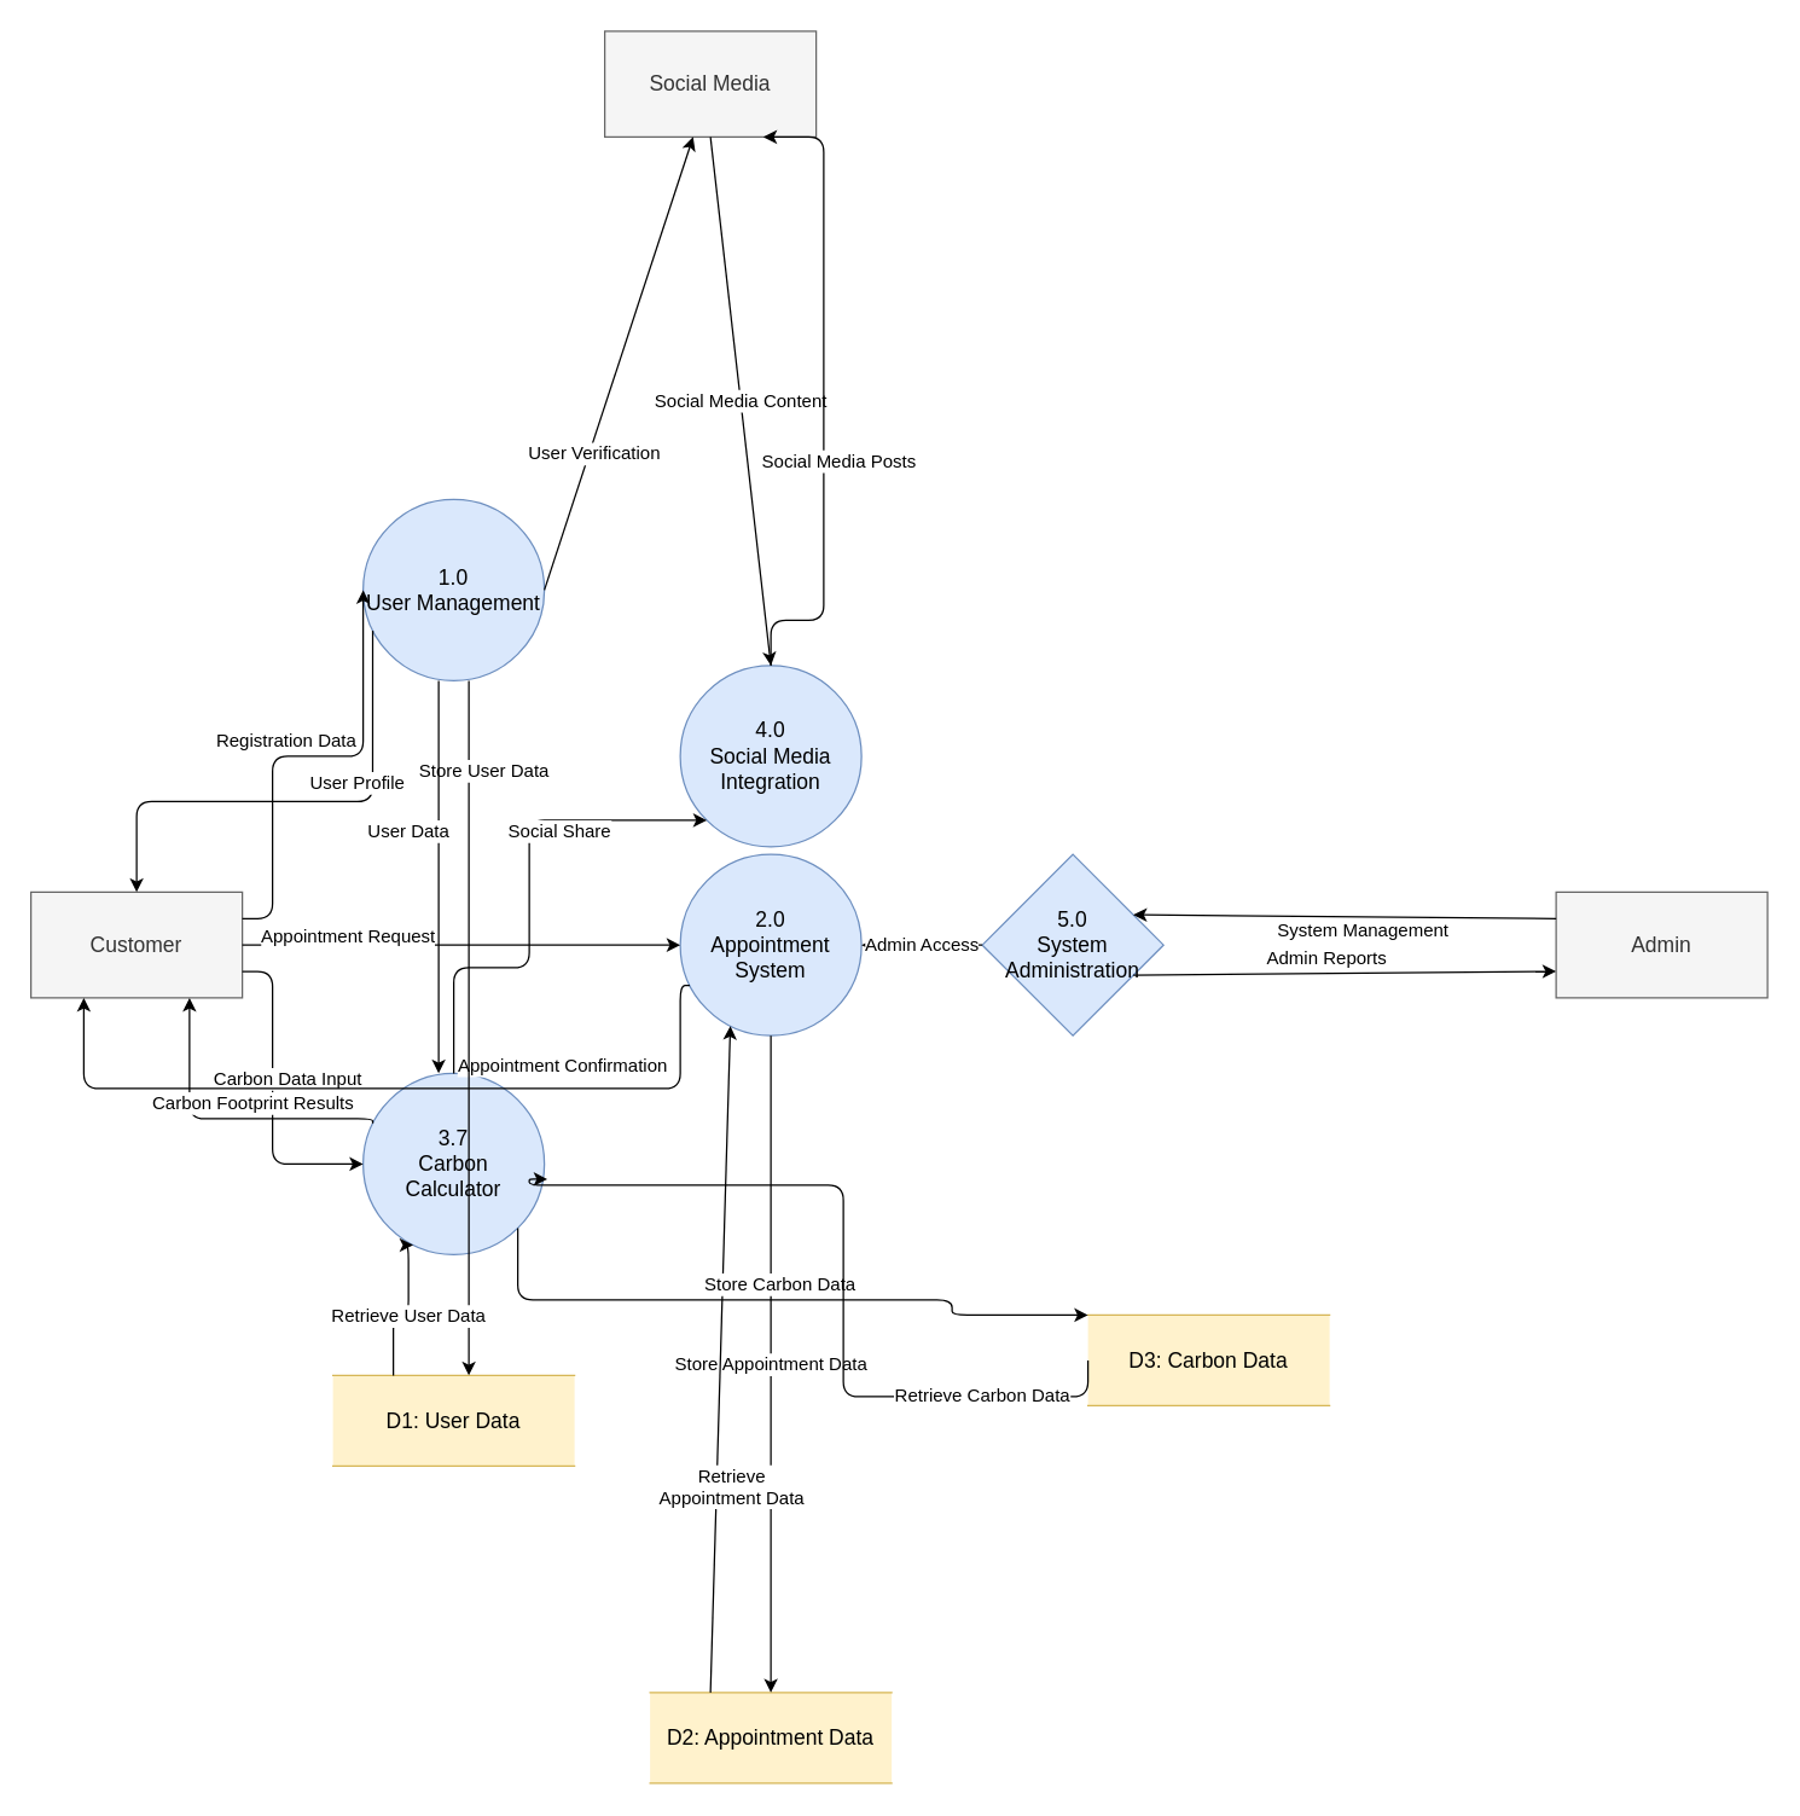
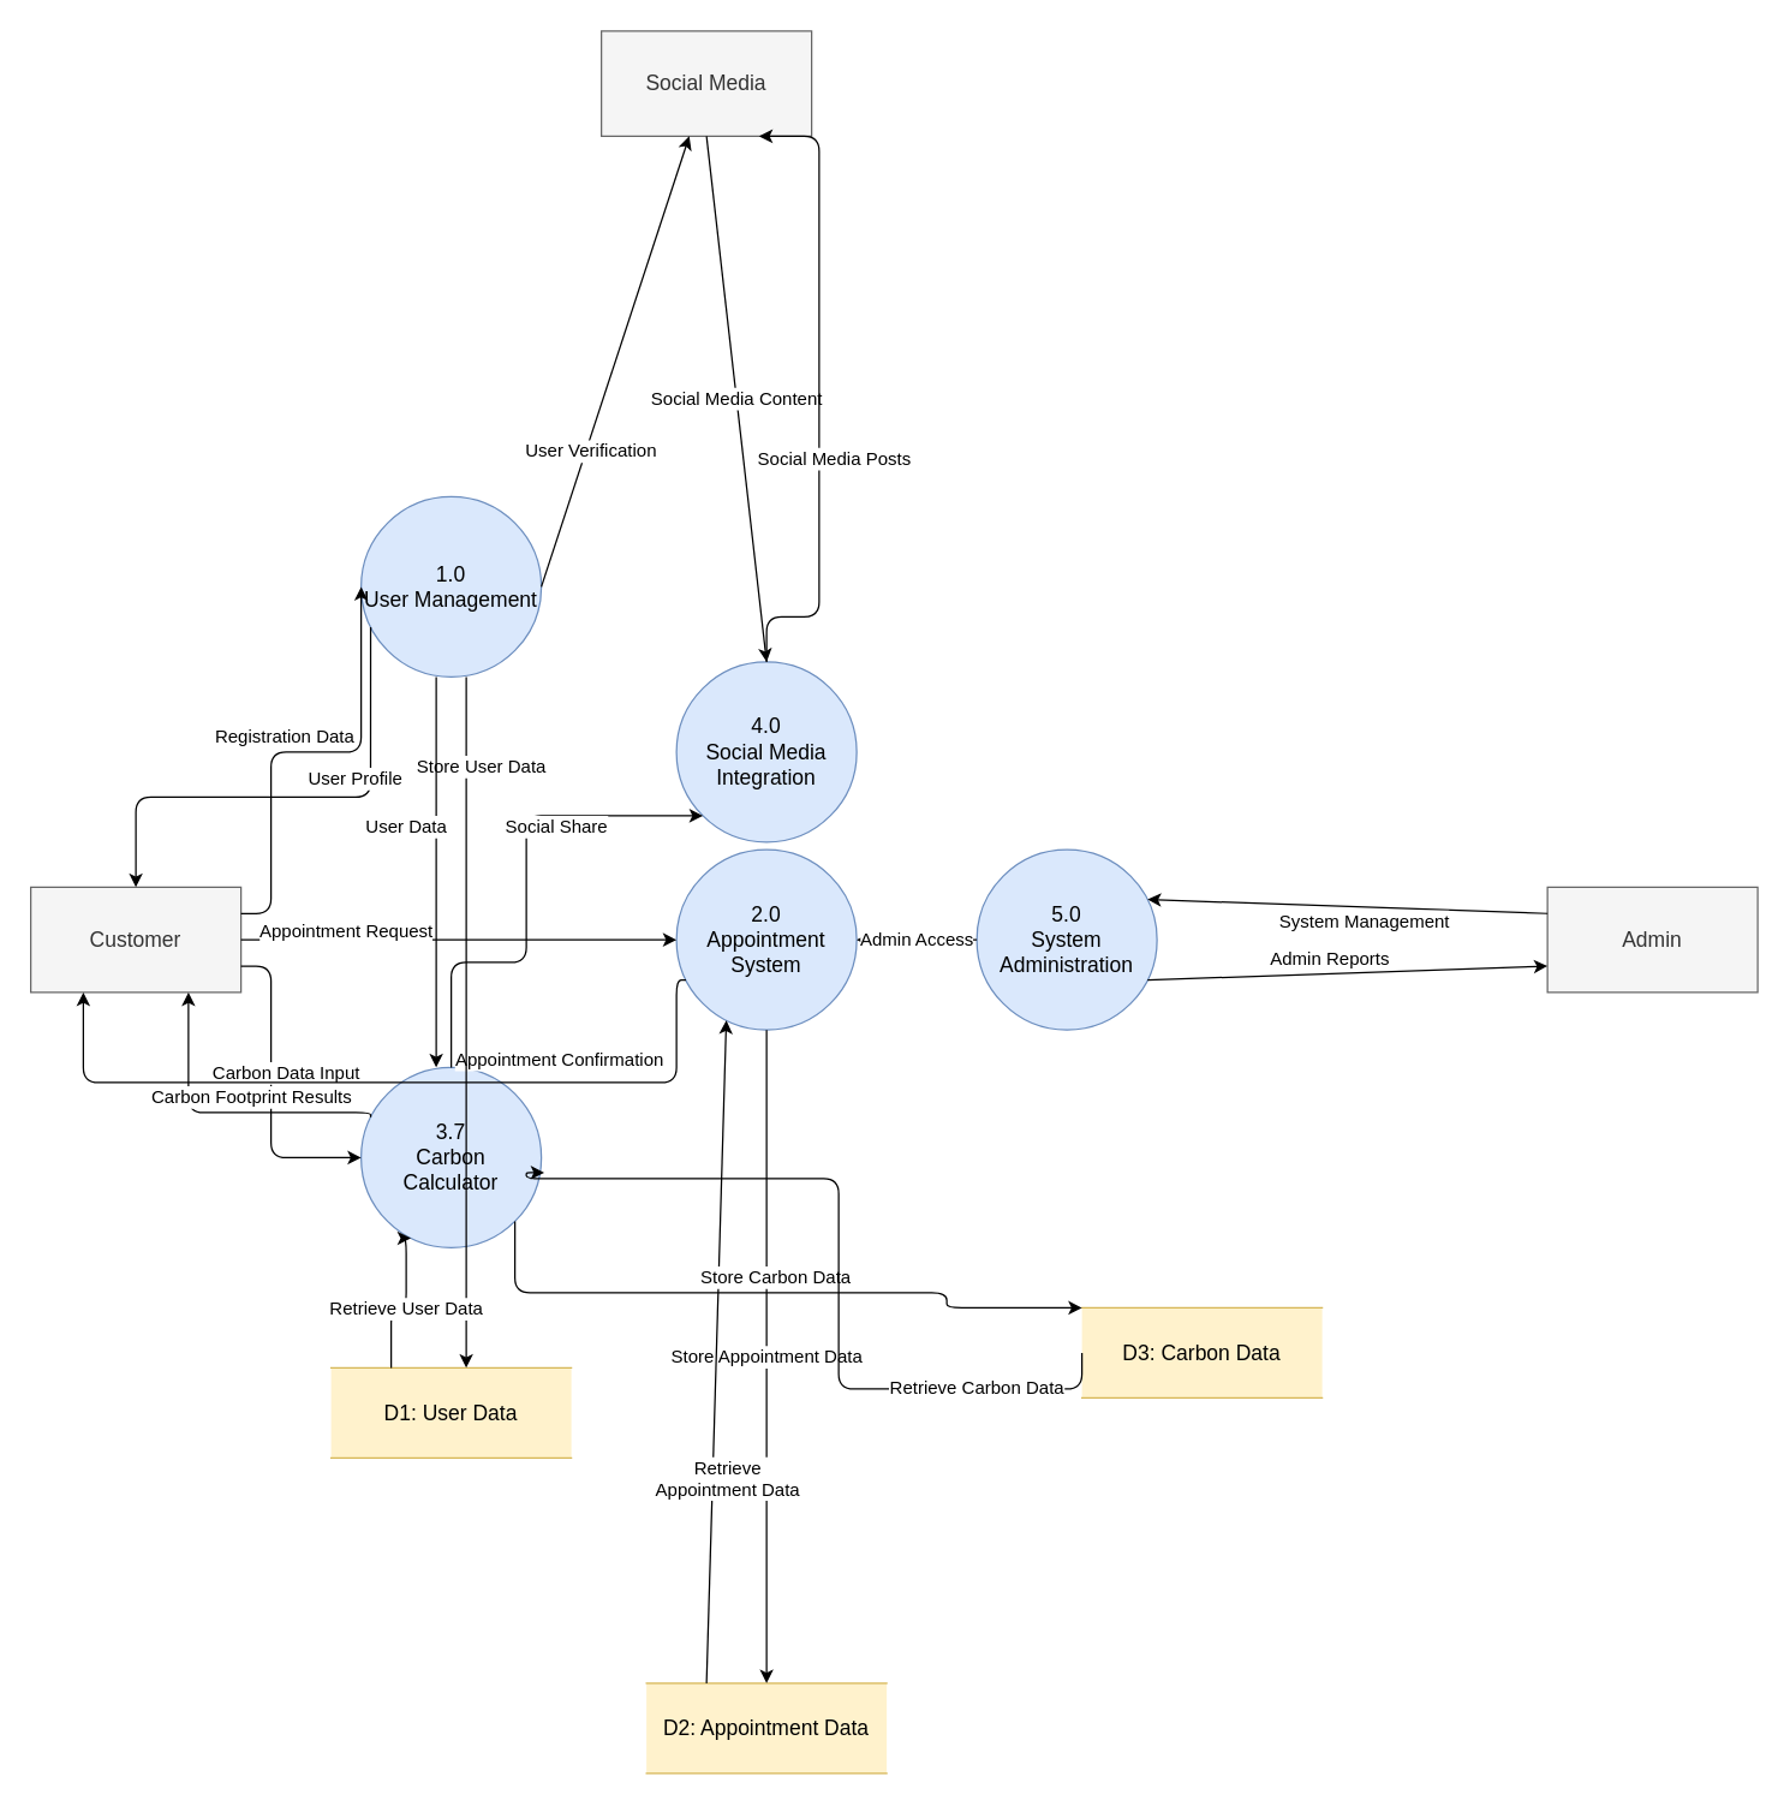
  <mxCell id="0" />
  <mxCell id="1" parent="0" />
  <mxCell id="2" value="Customer" style="rounded=0;whiteSpace=wrap;html=1;fontSize=14;fillColor=#f5f5f5;strokeColor=#666666;fontColor=#333333;" vertex="1" parent="1"><mxGeometry x="20" y="590" width="140" height="70" as="geometry" /></mxCell>
  <mxCell id="3" value="Admin" style="rounded=0;whiteSpace=wrap;html=1;fontSize=14;fillColor=#f5f5f5;strokeColor=#666666;fontColor=#333333;" vertex="1" parent="1"><mxGeometry x="1030" y="590" width="140" height="70" as="geometry" /></mxCell>
  <mxCell id="4" value="Social Media" style="rounded=0;whiteSpace=wrap;html=1;fontSize=14;fillColor=#f5f5f5;strokeColor=#666666;fontColor=#333333;" vertex="1" parent="1"><mxGeometry x="400" y="20" width="140" height="70" as="geometry" /></mxCell>
  <mxCell id="5" value="1.0&#10;User Management" style="ellipse;whiteSpace=wrap;html=1;aspect=fixed;fontSize=14;fillColor=#dae8fc;strokeColor=#6c8ebf;" vertex="1" parent="1"><mxGeometry x="240" y="330" width="120" height="120" as="geometry" /></mxCell>
  <mxCell id="6" value="2.0&#10;Appointment&#10;System" style="ellipse;whiteSpace=wrap;html=1;aspect=fixed;fontSize=14;fillColor=#dae8fc;strokeColor=#6c8ebf;" vertex="1" parent="1"><mxGeometry x="450" y="565" width="120" height="120" as="geometry" /></mxCell>
  <mxCell id="7" value="3.7&#10;Carbon&#10;Calculator" style="ellipse;whiteSpace=wrap;html=1;aspect=fixed;fontSize=14;fillColor=#dae8fc;strokeColor=#6c8ebf;" vertex="1" parent="1"><mxGeometry x="240" y="710" width="120" height="120" as="geometry" /></mxCell>
  <mxCell id="8" value="4.0&#10;Social Media&#10;Integration" style="ellipse;whiteSpace=wrap;html=1;aspect=fixed;fontSize=14;fillColor=#dae8fc;strokeColor=#6c8ebf;" vertex="1" parent="1"><mxGeometry x="450" y="440" width="120" height="120" as="geometry" /></mxCell>
- <mxCell id="9" value="5.0&#10;System&#10;Administration" style="rhombus;whiteSpace=wrap;html=1;aspect=fixed;fontSize=14;fillColor=#dae8fc;strokeColor=#6c8ebf;" vertex="1" parent="1"><mxGeometry x="650" y="565" width="120" height="120" as="geometry" /></mxCell>
+ <mxCell id="9" value="5.0&#10;System&#10;Administration" style="ellipse;whiteSpace=wrap;html=1;aspect=fixed;fontSize=14;fillColor=#dae8fc;strokeColor=#6c8ebf;" vertex="1" parent="1"><mxGeometry x="650" y="565" width="120" height="120" as="geometry" /></mxCell>
  <mxCell id="10" value="D1: User Data" style="shape=partialRectangle;whiteSpace=wrap;html=1;left=0;right=0;fillColor=#fff2cc;strokeColor=#d6b656;fontSize=14;" vertex="1" parent="1"><mxGeometry x="220" y="910" width="160" height="60" as="geometry" /></mxCell>
  <mxCell id="11" value="D2: Appointment Data" style="shape=partialRectangle;whiteSpace=wrap;html=1;left=0;right=0;fillColor=#fff2cc;strokeColor=#d6b656;fontSize=14;" vertex="1" parent="1"><mxGeometry x="430" y="1120" width="160" height="60" as="geometry" /></mxCell>
  <mxCell id="12" value="D3: Carbon Data" style="shape=partialRectangle;whiteSpace=wrap;html=1;left=0;right=0;fillColor=#fff2cc;strokeColor=#d6b656;fontSize=14;" vertex="1" parent="1"><mxGeometry x="720" y="870" width="160" height="60" as="geometry" /></mxCell>
  <mxCell id="13" value="Registration Data" style="endArrow=classic;html=1;fontSize=12;exitX=1;exitY=0.25;exitDx=0;exitDy=0;entryX=0;entryY=0.5;entryDx=0;entryDy=0;edgeStyle=orthogonalEdgeStyle;" edge="1" parent="1" source="2" target="5"><mxGeometry x="-0.084" y="10" width="50" height="50" relative="1" as="geometry"><mxPoint x="160" y="607.5" as="sourcePoint" /><mxPoint x="210" y="500" as="targetPoint" /><Array as="points"><mxPoint x="180" y="608" /><mxPoint x="180" y="500" /></Array><mxPoint as="offset" /></mxGeometry></mxCell>
  <mxCell id="14" value="Appointment Request" style="endArrow=classic;html=1;fontSize=12;exitX=1;exitY=0.5;exitDx=0;exitDy=0;entryX=0;entryY=0.5;entryDx=0;entryDy=0;" edge="1" parent="1" source="2" target="6"><mxGeometry x="-0.517" y="5" width="50" height="50" relative="1" as="geometry"><mxPoint x="160" y="625" as="sourcePoint" /><mxPoint x="440" y="625" as="targetPoint" /><mxPoint as="offset" /></mxGeometry></mxCell>
  <mxCell id="15" value="Carbon Data Input" style="endArrow=classic;html=1;fontSize=12;exitX=1;exitY=0.75;exitDx=0;exitDy=0;entryX=0;entryY=0.5;entryDx=0;entryDy=0;edgeStyle=orthogonalEdgeStyle;" edge="1" parent="1" source="2" target="7"><mxGeometry x="-0.126" y="10" width="50" height="50" relative="1" as="geometry"><mxPoint x="160" y="642.5" as="sourcePoint" /><mxPoint x="240" y="750" as="targetPoint" /><Array as="points"><mxPoint x="180" y="643" /><mxPoint x="180" y="770" /></Array><mxPoint as="offset" /></mxGeometry></mxCell>
  <mxCell id="16" value="User Profile" style="endArrow=classic;html=1;fontSize=12;exitX=0;exitY=0.75;exitDx=0;exitDy=0;entryX=0.5;entryY=0;entryDx=0;entryDy=0;edgeStyle=orthogonalEdgeStyle;" edge="1" parent="1" source="5" target="2"><mxGeometry x="-0.385" y="-10" width="50" height="50" relative="1" as="geometry"><mxPoint x="240" y="530" as="sourcePoint" /><mxPoint x="90" y="570" as="targetPoint" /><Array as="points"><mxPoint x="90" y="530" /></Array><mxPoint as="offset" /></mxGeometry></mxCell>
  <mxCell id="17" value="Appointment Confirmation" style="endArrow=classic;html=1;fontSize=12;exitX=0;exitY=0.75;exitDx=0;exitDy=0;entryX=0.25;entryY=1;entryDx=0;entryDy=0;edgeStyle=orthogonalEdgeStyle;" edge="1" parent="1" source="6" target="2"><mxGeometry x="-0.421" y="-15" width="50" height="50" relative="1" as="geometry"><mxPoint x="450" y="655" as="sourcePoint" /><mxPoint x="55" y="670" as="targetPoint" /><Array as="points"><mxPoint x="450" y="720" /><mxPoint x="55" y="720" /></Array><mxPoint as="offset" /></mxGeometry></mxCell>
  <mxCell id="18" value="Carbon Footprint Results" style="endArrow=classic;html=1;fontSize=12;exitX=0;exitY=0.25;exitDx=0;exitDy=0;entryX=0.75;entryY=1;entryDx=0;entryDy=0;edgeStyle=orthogonalEdgeStyle;" edge="1" parent="1" source="7" target="2"><mxGeometry x="-0.2" y="-10" width="50" height="50" relative="1" as="geometry"><mxPoint x="240" y="740" as="sourcePoint" /><mxPoint x="125" y="670" as="targetPoint" /><Array as="points"><mxPoint x="125" y="740" /></Array><mxPoint as="offset" /></mxGeometry></mxCell>
  <mxCell id="19" value="Store User Data" style="endArrow=classic;html=1;fontSize=12;exitX=0.5;exitY=1;exitDx=0;exitDy=0;entryX=0.5;entryY=0;entryDx=0;entryDy=0;edgeStyle=orthogonalEdgeStyle;" edge="1" parent="1"><mxGeometry x="-0.739" y="10" width="50" height="50" relative="1" as="geometry"><mxPoint x="310" y="450" as="sourcePoint" /><mxPoint x="310" y="910" as="targetPoint" /><Array as="points"><mxPoint x="310" y="590" /><mxPoint x="310" y="590" /></Array><mxPoint as="offset" /></mxGeometry></mxCell>
  <mxCell id="20" value="Retrieve User Data" style="endArrow=classic;html=1;fontSize=12;exitX=0.25;exitY=0;exitDx=0;exitDy=0;entryX=0.25;entryY=1;entryDx=0;entryDy=0;edgeStyle=orthogonalEdgeStyle;" edge="1" parent="1" source="10" target="7"><mxGeometry x="-0.211" y="-10" width="50" height="50" relative="1" as="geometry"><mxPoint x="260" y="910" as="sourcePoint" /><mxPoint x="270" y="840" as="targetPoint" /><Array as="points"><mxPoint x="260" y="870" /><mxPoint x="270" y="870" /></Array><mxPoint as="offset" /></mxGeometry></mxCell>
  <mxCell id="21" value="Store Appointment Data" style="endArrow=classic;html=1;fontSize=12;exitX=0.5;exitY=1;exitDx=0;exitDy=0;entryX=0.5;entryY=0;entryDx=0;entryDy=0;" edge="1" parent="1" source="6" target="11"><mxGeometry width="50" height="50" relative="1" as="geometry"><mxPoint x="510" y="685" as="sourcePoint" /><mxPoint x="510" y="910" as="targetPoint" /></mxGeometry></mxCell>
  <mxCell id="22" value="Retrieve&#10;Appointment Data" style="endArrow=classic;html=1;fontSize=12;exitX=0.25;exitY=0;exitDx=0;exitDy=0;entryX=0.25;entryY=1;entryDx=0;entryDy=0;" edge="1" parent="1" source="11" target="6"><mxGeometry x="-0.385" y="-10" width="50" height="50" relative="1" as="geometry"><mxPoint x="470" y="910" as="sourcePoint" /><mxPoint x="480" y="685" as="targetPoint" /><mxPoint as="offset" /></mxGeometry></mxCell>
  <mxCell id="23" value="Store Carbon Data" style="endArrow=classic;html=1;fontSize=12;exitX=1;exitY=1;exitDx=0;exitDy=0;entryX=0;entryY=0;entryDx=0;entryDy=0;edgeStyle=orthogonalEdgeStyle;" edge="1" parent="1" source="7" target="12"><mxGeometry x="0.014" y="10" width="50" height="50" relative="1" as="geometry"><mxPoint x="342" y="812" as="sourcePoint" /><mxPoint x="630" y="910" as="targetPoint" /><Array as="points"><mxPoint x="342" y="860" /><mxPoint x="630" y="860" /></Array><mxPoint as="offset" /></mxGeometry></mxCell>
  <mxCell id="24" value="Retrieve Carbon Data" style="endArrow=classic;html=1;fontSize=12;exitX=0;exitY=0.5;exitDx=0;exitDy=0;entryX=1;entryY=0.75;entryDx=0;entryDy=0;edgeStyle=orthogonalEdgeStyle;" edge="1" parent="1" source="12"><mxGeometry x="-0.658" width="50" height="50" relative="1" as="geometry"><mxPoint x="728" y="883.77" as="sourcePoint" /><mxPoint x="361.939" y="780.048" as="targetPoint" /><Array as="points"><mxPoint x="720" y="924" /><mxPoint x="558" y="924" /><mxPoint x="558" y="784" /><mxPoint x="350" y="784" /><mxPoint x="350" y="780" /></Array><mxPoint as="offset" /></mxGeometry></mxCell>
  <mxCell id="25" value="System Management" style="endArrow=classic;html=1;fontSize=12;exitX=0;exitY=0.25;exitDx=0;exitDy=0;entryX=1;entryY=0.25;entryDx=0;entryDy=0;" edge="1" parent="1" source="3" target="9"><mxGeometry x="-0.084" y="10" width="50" height="50" relative="1" as="geometry"><mxPoint x="850" y="608" as="sourcePoint" /><mxPoint x="770" y="608" as="targetPoint" /><mxPoint as="offset" /></mxGeometry></mxCell>
  <mxCell id="26" value="Admin Reports" style="endArrow=classic;html=1;fontSize=12;exitX=1;exitY=0.75;exitDx=0;exitDy=0;entryX=0;entryY=0.75;entryDx=0;entryDy=0;" edge="1" parent="1" source="9" target="3"><mxGeometry x="-0.084" y="10" width="50" height="50" relative="1" as="geometry"><mxPoint x="770" y="642" as="sourcePoint" /><mxPoint x="850" y="642" as="targetPoint" /><mxPoint as="offset" /></mxGeometry></mxCell>
  <mxCell id="27" value="Social Media Content" style="endArrow=classic;html=1;fontSize=12;exitX=0.5;exitY=1;exitDx=0;exitDy=0;entryX=0.5;entryY=0;entryDx=0;entryDy=0;" edge="1" parent="1" source="4" target="8"><mxGeometry width="50" height="50" relative="1" as="geometry"><mxPoint x="510" y="380" as="sourcePoint" /><mxPoint x="510" y="440" as="targetPoint" /></mxGeometry></mxCell>
  <mxCell id="28" value="Social Media Posts" style="endArrow=classic;html=1;fontSize=12;exitX=0.5;exitY=0;exitDx=0;exitDy=0;entryX=0.75;entryY=1;entryDx=0;entryDy=0;edgeStyle=orthogonalEdgeStyle;" edge="1" parent="1" source="8" target="4"><mxGeometry x="-0.2" y="-10" width="50" height="50" relative="1" as="geometry"><mxPoint x="510" y="440" as="sourcePoint" /><mxPoint x="545" y="380" as="targetPoint" /><Array as="points"><mxPoint x="510" y="410" /><mxPoint x="545" y="410" /></Array><mxPoint as="offset" /></mxGeometry></mxCell>
  <mxCell id="29" value="User Verification" style="endArrow=classic;html=1;fontSize=12;exitX=1;exitY=0.5;exitDx=0;exitDy=0;" edge="1" parent="1" source="5" target="4"><mxGeometry x="-0.392" y="-3" width="50" height="50" relative="1" as="geometry"><mxPoint x="360" y="500" as="sourcePoint" /><mxPoint x="450" y="583" as="targetPoint" /><mxPoint as="offset" /></mxGeometry></mxCell>
- <mxCell id="30" value="Admin Access" style="endArrow=open;html=1;fontSize=12;exitX=0;exitY=0.5;exitDx=0;exitDy=0;entryX=1;entryY=0.5;entryDx=0;entryDy=0;" edge="1" parent="1" source="9" target="6"><mxGeometry width="50" height="50" relative="1" as="geometry"><mxPoint x="650" y="625" as="sourcePoint" /><mxPoint x="570" y="625" as="targetPoint" /></mxGeometry></mxCell>
+ <mxCell id="30" value="Admin Access" style="endArrow=classic;html=1;fontSize=12;exitX=0;exitY=0.5;exitDx=0;exitDy=0;entryX=1;entryY=0.5;entryDx=0;entryDy=0;" edge="1" parent="1" source="9" target="6"><mxGeometry width="50" height="50" relative="1" as="geometry"><mxPoint x="650" y="625" as="sourcePoint" /><mxPoint x="570" y="625" as="targetPoint" /></mxGeometry></mxCell>
  <mxCell id="31" value="User Data" style="endArrow=classic;html=1;fontSize=12;exitX=0.5;exitY=1;exitDx=0;exitDy=0;entryX=0.5;entryY=0;entryDx=0;entryDy=0;" edge="1" parent="1"><mxGeometry x="-0.231" y="-20" width="50" height="50" relative="1" as="geometry"><mxPoint x="290" y="450" as="sourcePoint" /><mxPoint x="290" y="710" as="targetPoint" /><mxPoint as="offset" /></mxGeometry></mxCell>
  <mxCell id="32" value="Social Share" style="endArrow=classic;html=1;fontSize=12;exitX=0.5;exitY=0;exitDx=0;exitDy=0;entryX=0;entryY=1;entryDx=0;entryDy=0;edgeStyle=orthogonalEdgeStyle;" edge="1" parent="1" source="7" target="8"><mxGeometry x="0.418" y="-8" width="50" height="50" relative="1" as="geometry"><mxPoint x="300" y="710" as="sourcePoint" /><mxPoint x="450" y="540" as="targetPoint" /><Array as="points"><mxPoint x="300" y="640" /><mxPoint x="350" y="640" /><mxPoint x="350" y="542" /></Array><mxPoint as="offset" /></mxGeometry></mxCell>
